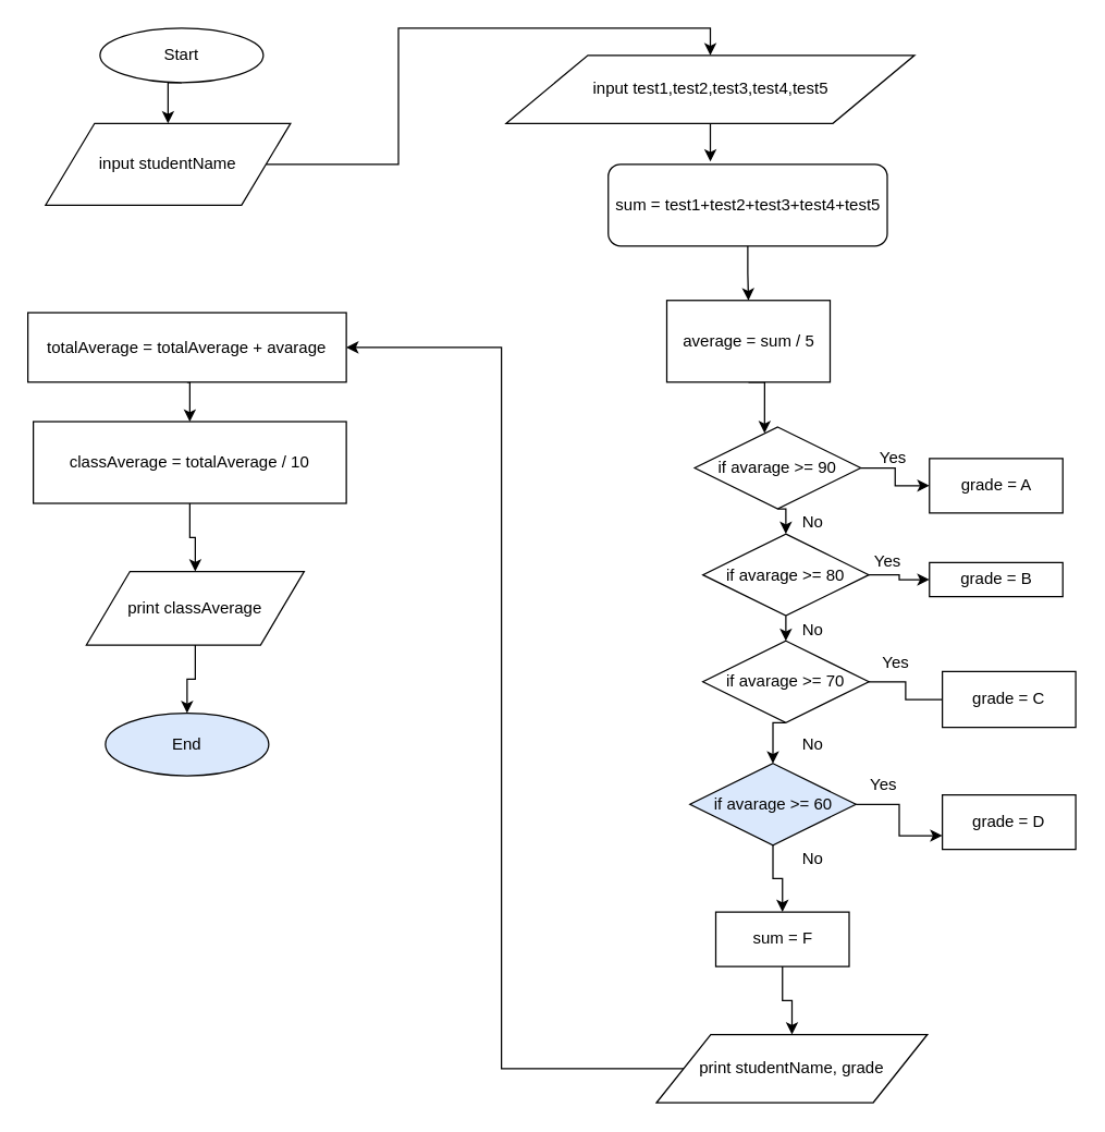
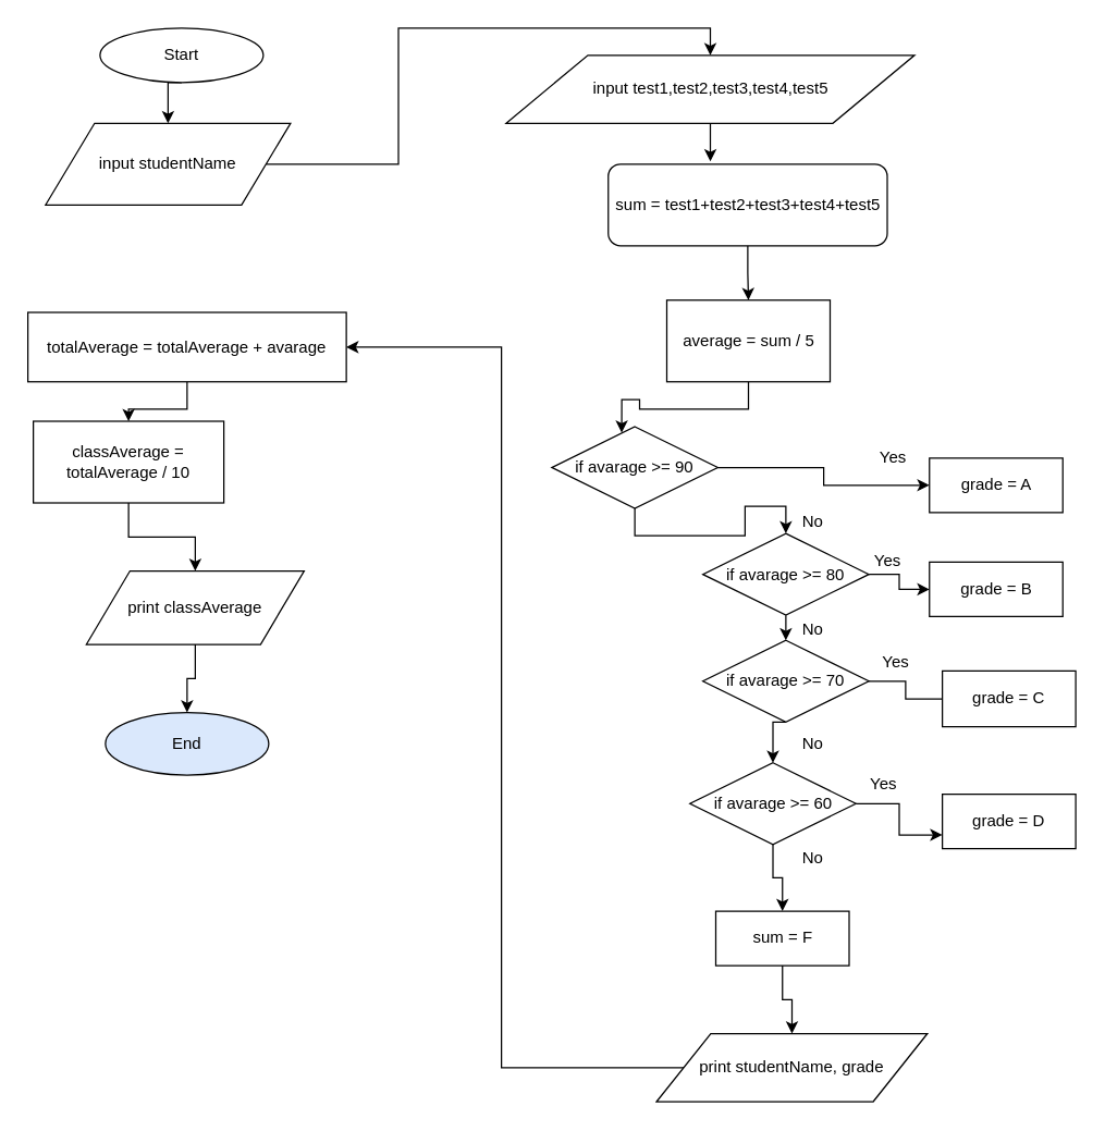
  <mxCell id="0" />
  <mxCell id="1" parent="0" />
  <mxCell id="2" style="edgeStyle=orthogonalEdgeStyle;rounded=0;orthogonalLoop=1;jettySize=auto;html=1;exitX=0.5;exitY=1;exitDx=0;exitDy=0;entryX=0.366;entryY=-0.033;entryDx=0;entryDy=0;entryPerimeter=0;" edge="1" parent="1" source="3" target="5"><mxGeometry relative="1" as="geometry" /></mxCell>
  <mxCell id="3" value="input test1,test2,test3,test4,test5" style="shape=parallelogram;perimeter=parallelogramPerimeter;whiteSpace=wrap;html=1;" vertex="1" parent="1"><mxGeometry x="371.5" y="40" width="300" height="50" as="geometry" /></mxCell>
  <mxCell id="4" style="edgeStyle=orthogonalEdgeStyle;rounded=0;orthogonalLoop=1;jettySize=auto;html=1;exitX=0.5;exitY=1;exitDx=0;exitDy=0;entryX=0.5;entryY=0;entryDx=0;entryDy=0;" edge="1" parent="1" source="5" target="7"><mxGeometry relative="1" as="geometry" /></mxCell>
  <mxCell id="5" value="sum =&amp;nbsp;&lt;span&gt;test1+test2+test3+test4+test5&lt;/span&gt;" style="whiteSpace=wrap;html=1;rounded=1;" vertex="1" parent="1"><mxGeometry x="446.5" y="120" width="205" height="60" as="geometry" /></mxCell>
  <mxCell id="6" style="edgeStyle=orthogonalEdgeStyle;rounded=0;orthogonalLoop=1;jettySize=auto;html=1;exitX=0.5;exitY=1;exitDx=0;exitDy=0;entryX=0.421;entryY=0.075;entryDx=0;entryDy=0;entryPerimeter=0;" edge="1" parent="1" source="7" target="10"><mxGeometry relative="1" as="geometry" /></mxCell>
  <mxCell id="7" value="&lt;span&gt;average = sum / 5&lt;/span&gt;" style="rounded=0;whiteSpace=wrap;html=1;" vertex="1" parent="1"><mxGeometry x="489.5" y="220" width="120" height="60" as="geometry" /></mxCell>
  <mxCell id="8" style="edgeStyle=orthogonalEdgeStyle;rounded=0;orthogonalLoop=1;jettySize=auto;html=1;exitX=1;exitY=0.5;exitDx=0;exitDy=0;entryX=0;entryY=0.5;entryDx=0;entryDy=0;" edge="1" parent="1" source="10" target="11"><mxGeometry relative="1" as="geometry" /></mxCell>
  <mxCell id="9" style="edgeStyle=orthogonalEdgeStyle;rounded=0;orthogonalLoop=1;jettySize=auto;html=1;exitX=0.5;exitY=1;exitDx=0;exitDy=0;entryX=0.5;entryY=0;entryDx=0;entryDy=0;" edge="1" parent="1" source="10" target="14"><mxGeometry relative="1" as="geometry" /></mxCell>
- <mxCell id="10" value="if avarage &amp;gt;= 90" style="rhombus;whiteSpace=wrap;html=1;" vertex="1" parent="1"><mxGeometry x="510" y="313" width="122" height="60" as="geometry" /></mxCell>
+ <mxCell id="10" value="if avarage &amp;gt;= 90" style="rhombus;whiteSpace=wrap;html=1;" vertex="1" parent="1"><mxGeometry x="405" y="313" width="122" height="60" as="geometry" /></mxCell>
  <mxCell id="11" value="grade = A" style="shape=parallelogram;perimeter=parallelogramPerimeter;whiteSpace=wrap;html=1;size=0;" vertex="1" parent="1"><mxGeometry x="682.5" y="336" width="98" height="40" as="geometry" /></mxCell>
  <mxCell id="12" style="edgeStyle=orthogonalEdgeStyle;rounded=0;orthogonalLoop=1;jettySize=auto;html=1;exitX=1;exitY=0.5;exitDx=0;exitDy=0;" edge="1" parent="1" source="14" target="21"><mxGeometry relative="1" as="geometry" /></mxCell>
  <mxCell id="13" style="edgeStyle=orthogonalEdgeStyle;rounded=0;orthogonalLoop=1;jettySize=auto;html=1;exitX=0.5;exitY=1;exitDx=0;exitDy=0;entryX=0.5;entryY=0;entryDx=0;entryDy=0;" edge="1" parent="1" source="14" target="17"><mxGeometry relative="1" as="geometry" /></mxCell>
  <mxCell id="14" value="if avarage &amp;gt;= 80" style="rhombus;whiteSpace=wrap;html=1;" vertex="1" parent="1"><mxGeometry x="516" y="391.5" width="122" height="60" as="geometry" /></mxCell>
  <mxCell id="15" style="edgeStyle=orthogonalEdgeStyle;rounded=0;orthogonalLoop=1;jettySize=auto;html=1;exitX=1;exitY=0.5;exitDx=0;exitDy=0;entryX=0;entryY=0.5;entryDx=0;entryDy=0;endArrow=none;" edge="1" parent="1" source="17" target="22"><mxGeometry relative="1" as="geometry" /></mxCell>
  <mxCell id="16" style="edgeStyle=orthogonalEdgeStyle;rounded=0;orthogonalLoop=1;jettySize=auto;html=1;exitX=0.5;exitY=1;exitDx=0;exitDy=0;entryX=0.5;entryY=0;entryDx=0;entryDy=0;" edge="1" parent="1" source="17" target="20"><mxGeometry relative="1" as="geometry" /></mxCell>
  <mxCell id="17" value="if avarage &amp;gt;= 70" style="rhombus;whiteSpace=wrap;html=1;" vertex="1" parent="1"><mxGeometry x="516" y="470" width="122" height="60" as="geometry" /></mxCell>
  <mxCell id="18" style="edgeStyle=orthogonalEdgeStyle;rounded=0;orthogonalLoop=1;jettySize=auto;html=1;exitX=1;exitY=0.5;exitDx=0;exitDy=0;entryX=0;entryY=0.75;entryDx=0;entryDy=0;" edge="1" parent="1" source="20" target="23"><mxGeometry relative="1" as="geometry" /></mxCell>
  <mxCell id="19" style="edgeStyle=orthogonalEdgeStyle;rounded=0;orthogonalLoop=1;jettySize=auto;html=1;entryX=0.5;entryY=0;entryDx=0;entryDy=0;" edge="1" parent="1" source="20" target="25"><mxGeometry relative="1" as="geometry" /></mxCell>
- <mxCell id="20" value="if avarage &amp;gt;= 60" style="rhombus;whiteSpace=wrap;html=1;fillColor=#dae8fc;" vertex="1" parent="1"><mxGeometry x="506.5" y="560" width="122" height="60" as="geometry" /></mxCell>
- <mxCell id="21" value="grade = B" style="shape=parallelogram;perimeter=parallelogramPerimeter;whiteSpace=wrap;html=1;size=0;" vertex="1" parent="1"><mxGeometry x="682.5" y="412.5" width="98" height="25" as="geometry" /></mxCell>
+ <mxCell id="20" value="if avarage &amp;gt;= 60" style="rhombus;whiteSpace=wrap;html=1;" vertex="1" parent="1"><mxGeometry x="506.5" y="560" width="122" height="60" as="geometry" /></mxCell>
+ <mxCell id="21" value="grade = B" style="shape=parallelogram;perimeter=parallelogramPerimeter;whiteSpace=wrap;html=1;size=0;" vertex="1" parent="1"><mxGeometry x="682.5" y="412.5" width="98" height="40" as="geometry" /></mxCell>
  <mxCell id="22" value="grade = C" style="shape=parallelogram;perimeter=parallelogramPerimeter;whiteSpace=wrap;html=1;size=0;" vertex="1" parent="1"><mxGeometry x="692" y="492.5" width="98" height="41" as="geometry" /></mxCell>
  <mxCell id="23" value="grade = D" style="shape=parallelogram;perimeter=parallelogramPerimeter;whiteSpace=wrap;html=1;size=0;" vertex="1" parent="1"><mxGeometry x="692" y="583" width="98" height="40" as="geometry" /></mxCell>
  <mxCell id="24" style="edgeStyle=orthogonalEdgeStyle;rounded=0;orthogonalLoop=1;jettySize=auto;html=1;entryX=0.5;entryY=0;entryDx=0;entryDy=0;" edge="1" parent="1" source="25" target="46"><mxGeometry relative="1" as="geometry" /></mxCell>
  <mxCell id="25" value="sum = F" style="shape=parallelogram;perimeter=parallelogramPerimeter;whiteSpace=wrap;html=1;size=0;" vertex="1" parent="1"><mxGeometry x="525.5" y="669" width="98" height="40" as="geometry" /></mxCell>
  <mxCell id="26" value="Yes" style="text;html=1;strokeColor=none;fillColor=none;align=center;verticalAlign=middle;whiteSpace=wrap;rounded=0;" vertex="1" parent="1"><mxGeometry x="635.5" y="326" width="40" height="20" as="geometry" /></mxCell>
  <mxCell id="27" value="Yes" style="text;html=1;strokeColor=none;fillColor=none;align=center;verticalAlign=middle;whiteSpace=wrap;rounded=0;" vertex="1" parent="1"><mxGeometry x="632" y="401.5" width="40" height="20" as="geometry" /></mxCell>
  <mxCell id="28" value="Yes" style="text;html=1;strokeColor=none;fillColor=none;align=center;verticalAlign=middle;whiteSpace=wrap;rounded=0;" vertex="1" parent="1"><mxGeometry x="638" y="475.5" width="40" height="20" as="geometry" /></mxCell>
  <mxCell id="29" value="Yes" style="text;html=1;strokeColor=none;fillColor=none;align=center;verticalAlign=middle;whiteSpace=wrap;rounded=0;" vertex="1" parent="1"><mxGeometry x="628.5" y="566" width="40" height="20" as="geometry" /></mxCell>
  <mxCell id="30" value="No" style="text;html=1;strokeColor=none;fillColor=none;align=center;verticalAlign=middle;whiteSpace=wrap;rounded=0;" vertex="1" parent="1"><mxGeometry x="577" y="373" width="40" height="20" as="geometry" /></mxCell>
  <mxCell id="31" value="No" style="text;html=1;strokeColor=none;fillColor=none;align=center;verticalAlign=middle;whiteSpace=wrap;rounded=0;" vertex="1" parent="1"><mxGeometry x="577" y="451.5" width="40" height="20" as="geometry" /></mxCell>
  <mxCell id="32" value="No" style="text;html=1;strokeColor=none;fillColor=none;align=center;verticalAlign=middle;whiteSpace=wrap;rounded=0;" vertex="1" parent="1"><mxGeometry x="577" y="535.5" width="40" height="20" as="geometry" /></mxCell>
  <mxCell id="33" value="No" style="text;html=1;strokeColor=none;fillColor=none;align=center;verticalAlign=middle;whiteSpace=wrap;rounded=0;" vertex="1" parent="1"><mxGeometry x="577" y="620" width="40" height="20" as="geometry" /></mxCell>
  <mxCell id="34" style="edgeStyle=orthogonalEdgeStyle;rounded=0;orthogonalLoop=1;jettySize=auto;html=1;exitX=0.5;exitY=1;exitDx=0;exitDy=0;entryX=0.5;entryY=0;entryDx=0;entryDy=0;" edge="1" parent="1" source="35" target="37"><mxGeometry relative="1" as="geometry" /></mxCell>
  <mxCell id="35" value="Start" style="ellipse;whiteSpace=wrap;html=1;" vertex="1" parent="1"><mxGeometry x="73" y="20" width="120" height="40" as="geometry" /></mxCell>
  <mxCell id="36" style="edgeStyle=orthogonalEdgeStyle;rounded=0;orthogonalLoop=1;jettySize=auto;html=1;entryX=0.5;entryY=0;entryDx=0;entryDy=0;" edge="1" parent="1" source="37" target="3"><mxGeometry relative="1" as="geometry" /></mxCell>
  <mxCell id="37" value="input studentName" style="shape=parallelogram;perimeter=parallelogramPerimeter;whiteSpace=wrap;html=1;" vertex="1" parent="1"><mxGeometry x="33" y="90" width="180" height="60" as="geometry" /></mxCell>
  <mxCell id="38" style="edgeStyle=orthogonalEdgeStyle;rounded=0;orthogonalLoop=1;jettySize=auto;html=1;exitX=0.5;exitY=1;exitDx=0;exitDy=0;entryX=0.5;entryY=0;entryDx=0;entryDy=0;" edge="1" parent="1" source="39" target="41"><mxGeometry relative="1" as="geometry" /></mxCell>
  <mxCell id="39" value="&lt;span style=&quot;font-size: 12px&quot;&gt;totalAverage =&amp;nbsp;totalAverage + avarage&lt;/span&gt;" style="rounded=0;whiteSpace=wrap;html=1;" vertex="1" parent="1"><mxGeometry x="20" y="229" width="234" height="51" as="geometry" /></mxCell>
  <mxCell id="40" style="edgeStyle=orthogonalEdgeStyle;rounded=0;orthogonalLoop=1;jettySize=auto;html=1;exitX=0.5;exitY=1;exitDx=0;exitDy=0;entryX=0.5;entryY=0;entryDx=0;entryDy=0;" edge="1" parent="1" source="41" target="43"><mxGeometry relative="1" as="geometry" /></mxCell>
- <mxCell id="41" value="&lt;span style=&quot;font-size: 12px&quot;&gt;classAverage = totalAverage / 10&lt;/span&gt;" style="rounded=0;whiteSpace=wrap;html=1;" vertex="1" parent="1"><mxGeometry x="24" y="309" width="230" height="60" as="geometry" /></mxCell>
+ <mxCell id="41" value="&lt;span style=&quot;font-size: 12px&quot;&gt;classAverage = totalAverage / 10&lt;/span&gt;" style="rounded=0;whiteSpace=wrap;html=1;" vertex="1" parent="1"><mxGeometry x="24" y="309" width="140" height="60" as="geometry" /></mxCell>
  <mxCell id="42" style="edgeStyle=orthogonalEdgeStyle;rounded=0;orthogonalLoop=1;jettySize=auto;html=1;exitX=0.5;exitY=1;exitDx=0;exitDy=0;entryX=0.5;entryY=0;entryDx=0;entryDy=0;" edge="1" parent="1" source="43" target="44"><mxGeometry relative="1" as="geometry" /></mxCell>
  <mxCell id="43" value="print classAverage" style="shape=parallelogram;perimeter=parallelogramPerimeter;whiteSpace=wrap;html=1;" vertex="1" parent="1"><mxGeometry x="63" y="419" width="160" height="54" as="geometry" /></mxCell>
  <mxCell id="44" value="End" style="ellipse;whiteSpace=wrap;html=1;fillColor=#dae8fc;" vertex="1" parent="1"><mxGeometry x="77" y="523" width="120" height="46" as="geometry" /></mxCell>
  <mxCell id="45" style="edgeStyle=orthogonalEdgeStyle;rounded=0;orthogonalLoop=1;jettySize=auto;html=1;entryX=1;entryY=0.5;entryDx=0;entryDy=0;" edge="1" parent="1" source="46" target="39"><mxGeometry relative="1" as="geometry" /></mxCell>
  <mxCell id="46" value="print studentName, grade" style="shape=parallelogram;perimeter=parallelogramPerimeter;whiteSpace=wrap;html=1;" vertex="1" parent="1"><mxGeometry x="482" y="759" width="199" height="50" as="geometry" /></mxCell>
